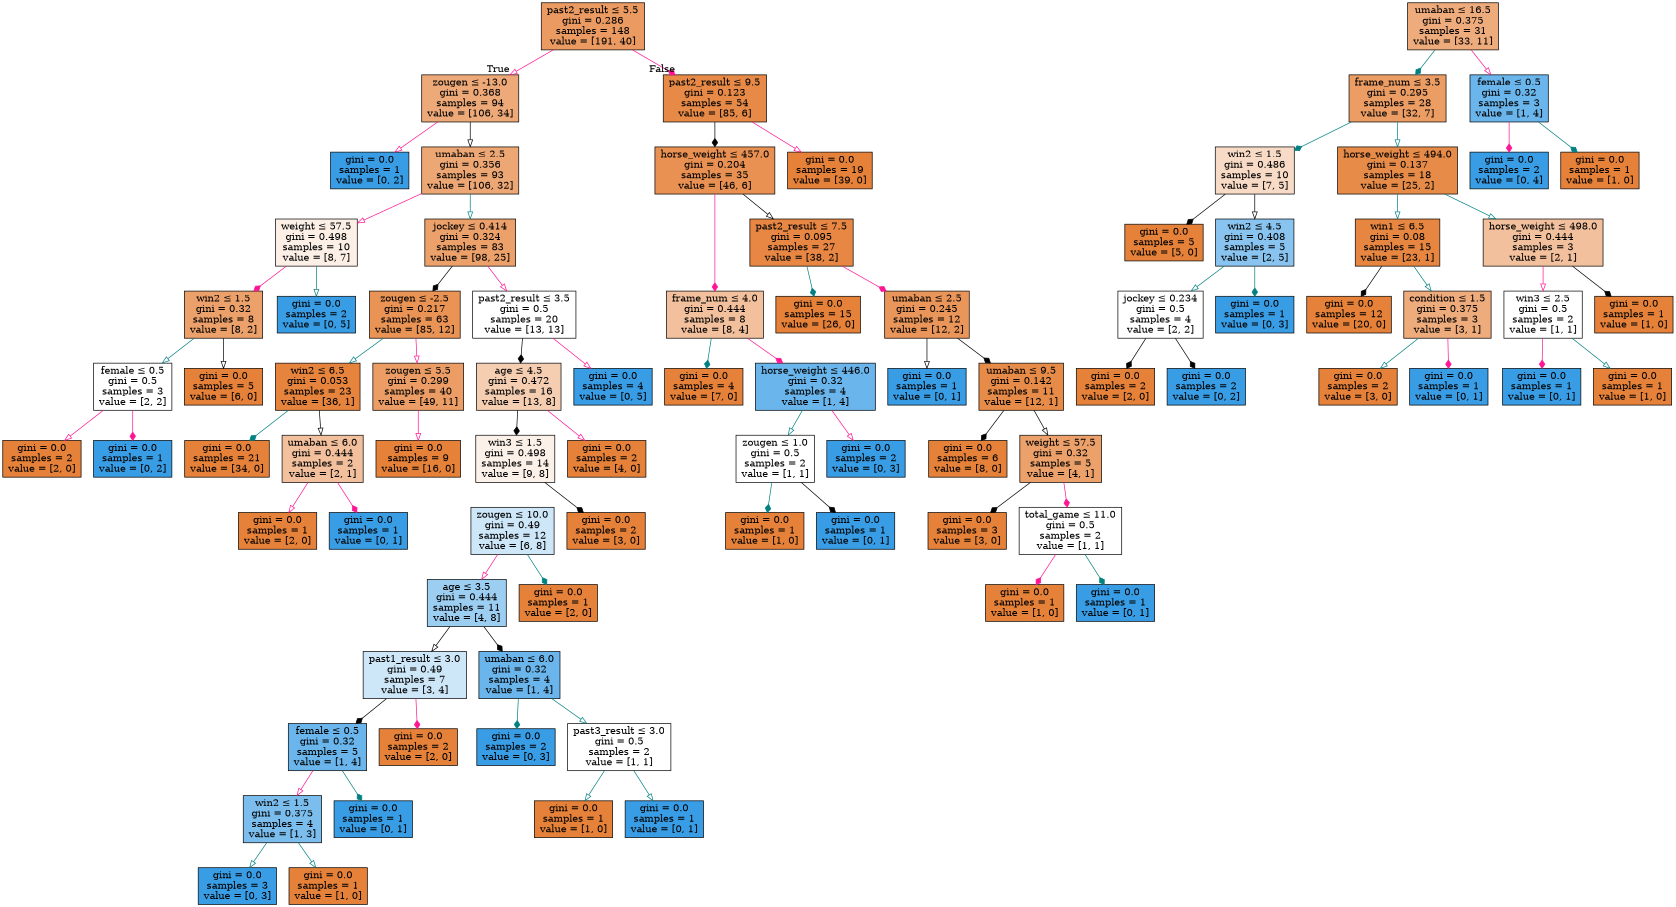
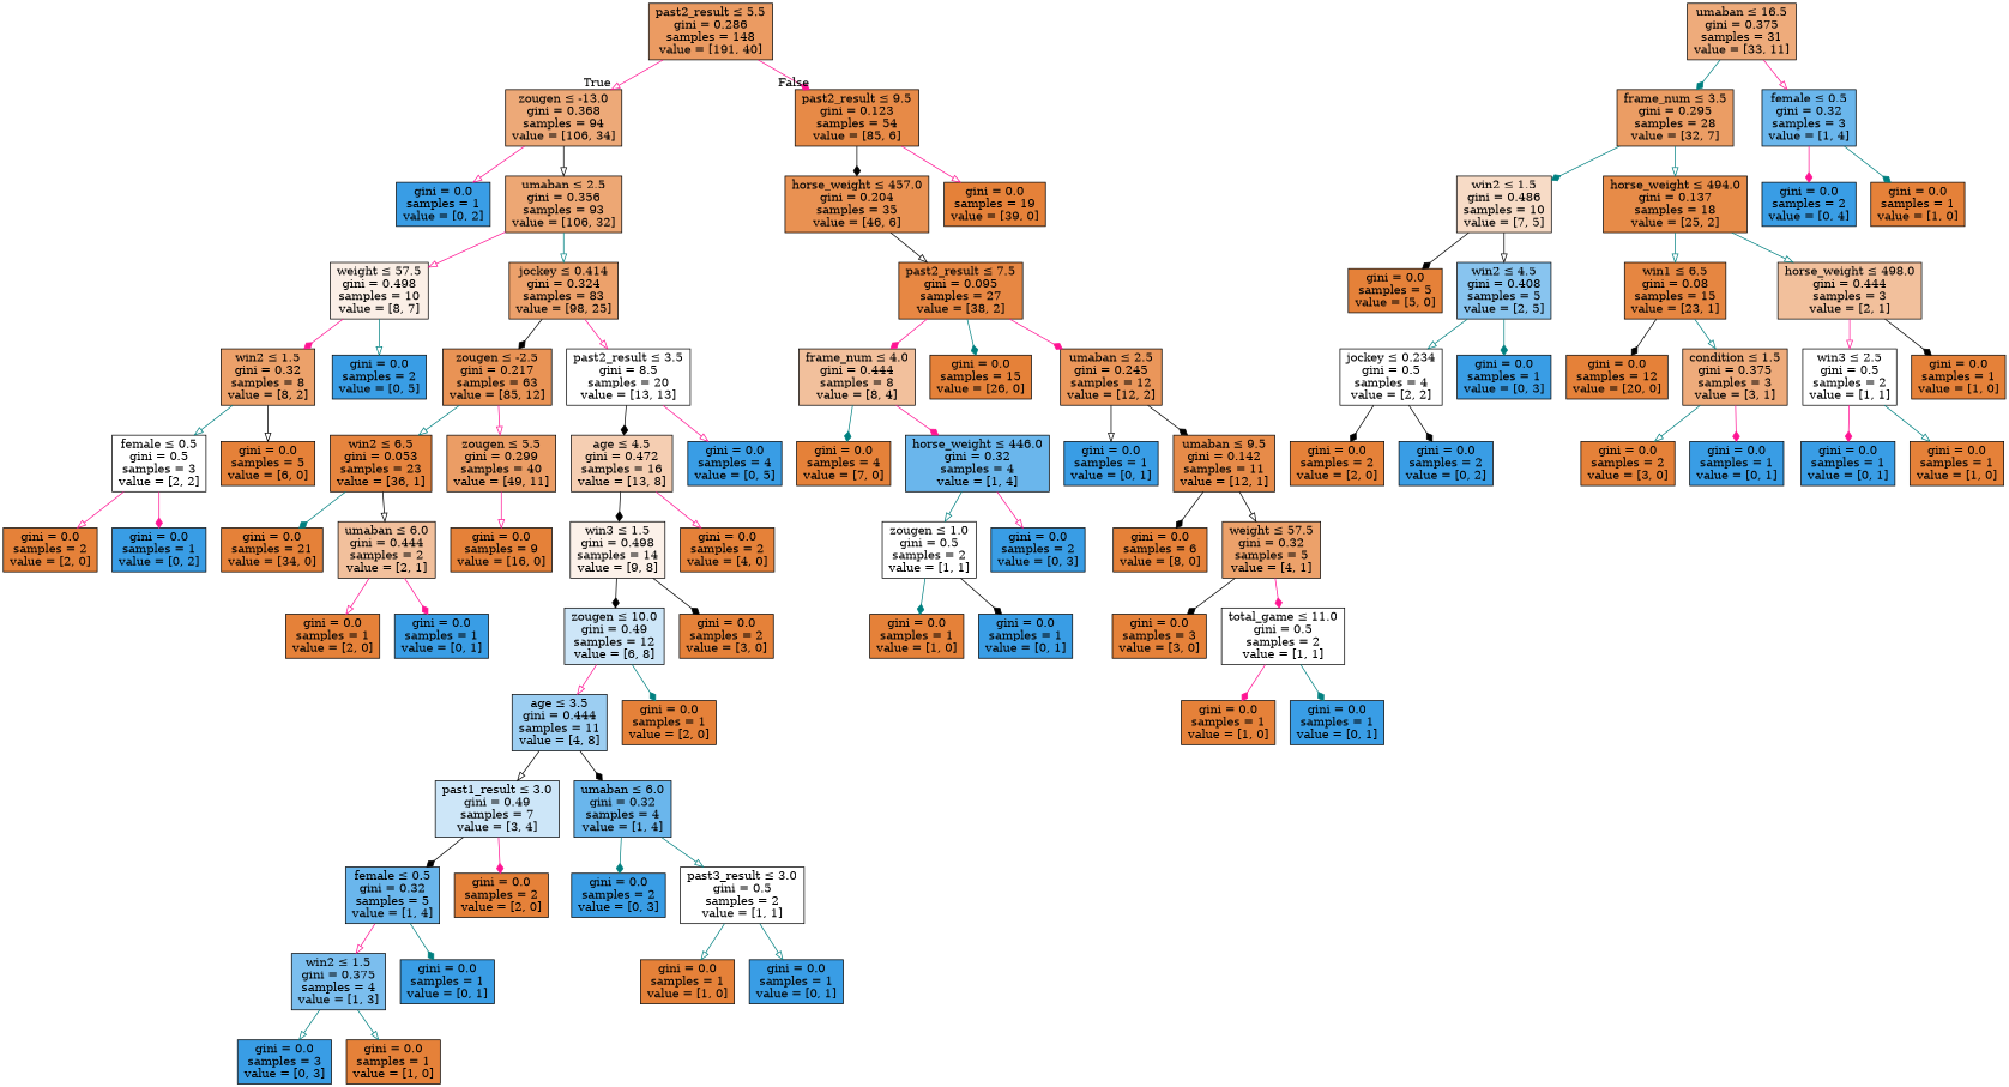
  digraph {
    node [color=black fillcolor="#e58139ff" shape=box style=filled]
    edge [arrowhead=diamond color=deeppink]
    n1 [fillcolor="#e58139ca" label=<past2_result &le; 5.5<br/>gini = 0.286<br/>samples = 148<br/>value = [191, 40]>]
    n2 [fillcolor="#e58139ad" label=<zougen &le; -13.0<br/>gini = 0.368<br/>samples = 94<br/>value = [106, 34]>]
    n3 [fillcolor="#e58139ed" label=<past2_result &le; 9.5<br/>gini = 0.123<br/>samples = 54<br/>value = [85, 6]>]
    n4 [fillcolor="#399de5ff" label=<gini = 0.0<br/>samples = 1<br/>value = [0, 2]>]
    n5 [fillcolor="#e58139b2" label=<umaban &le; 2.5<br/>gini = 0.356<br/>samples = 93<br/>value = [106, 32]>]
    n6 [fillcolor="#e58139de" label=<horse_weight &le; 457.0<br/>gini = 0.204<br/>samples = 35<br/>value = [46, 6]>]
    n7 [label=<gini = 0.0<br/>samples = 19<br/>value = [39, 0]>]
    n8 [fillcolor="#e5813920" label=<weight &le; 57.5<br/>gini = 0.498<br/>samples = 10<br/>value = [8, 7]>]
    n9 [fillcolor="#e58139be" label=<jockey &le; 0.414<br/>gini = 0.324<br/>samples = 83<br/>value = [98, 25]>]
    n10 [fillcolor="#e58139bf" label=<win2 &le; 1.5<br/>gini = 0.32<br/>samples = 8<br/>value = [8, 2]>]
    n11 [fillcolor="#399de5ff" label=<gini = 0.0<br/>samples = 2<br/>value = [0, 5]>]
    n12 [fillcolor="#e58139db" label=<zougen &le; -2.5<br/>gini = 0.217<br/>samples = 63<br/>value = [85, 12]>]
-   n13 [fillcolor="#e5813900" label=<past2_result &le; 3.5<br/>gini = 0.5<br/>samples = 20<br/>value = [13, 13]>]
+   n13 [fillcolor="#e5813900" label=<past2_result &le; 3.5<br/>gini = 8.5<br/>samples = 20<br/>value = [13, 13]>]
    n14 [fillcolor="#e5813900" label=<female &le; 0.5<br/>gini = 0.5<br/>samples = 3<br/>value = [2, 2]>]
    n15 [label=<gini = 0.0<br/>samples = 5<br/>value = [6, 0]>]
    n16 [label=<gini = 0.0<br/>samples = 2<br/>value = [2, 0]>]
    n17 [fillcolor="#399de5ff" label=<gini = 0.0<br/>samples = 1<br/>value = [0, 2]>]
    n18 [fillcolor="#e58139f8" label=<win2 &le; 6.5<br/>gini = 0.053<br/>samples = 23<br/>value = [36, 1]>]
    n19 [fillcolor="#e58139c6" label=<zougen &le; 5.5<br/>gini = 0.299<br/>samples = 40<br/>value = [49, 11]>]
    n20 [fillcolor="#e5813962" label=<age &le; 4.5<br/>gini = 0.472<br/>samples = 16<br/>value = [13, 8]>]
    n21 [fillcolor="#399de5ff" label=<gini = 0.0<br/>samples = 4<br/>value = [0, 5]>]
    n22 [label=<gini = 0.0<br/>samples = 21<br/>value = [34, 0]>]
    n23 [fillcolor="#e581397f" label=<umaban &le; 6.0<br/>gini = 0.444<br/>samples = 2<br/>value = [2, 1]>]
    n24 [label=<gini = 0.0<br/>samples = 9<br/>value = [16, 0]>]
    n25 [label=<gini = 0.0<br/>samples = 1<br/>value = [2, 0]>]
    n26 [fillcolor="#399de5ff" label=<gini = 0.0<br/>samples = 1<br/>value = [0, 1]>]
    n27 [fillcolor="#e58139aa" label=<umaban &le; 16.5<br/>gini = 0.375<br/>samples = 31<br/>value = [33, 11]>]
    n28 [fillcolor="#e58139c7" label=<frame_num &le; 3.5<br/>gini = 0.295<br/>samples = 28<br/>value = [32, 7]>]
    n29 [fillcolor="#399de5bf" label=<female &le; 0.5<br/>gini = 0.32<br/>samples = 3<br/>value = [1, 4]>]
    n30 [fillcolor="#e5813949" label=<win2 &le; 1.5<br/>gini = 0.486<br/>samples = 10<br/>value = [7, 5]>]
    n31 [fillcolor="#e58139eb" label=<horse_weight &le; 494.0<br/>gini = 0.137<br/>samples = 18<br/>value = [25, 2]>]
    n32 [fillcolor="#399de5ff" label=<gini = 0.0<br/>samples = 2<br/>value = [0, 4]>]
    n33 [label=<gini = 0.0<br/>samples = 1<br/>value = [1, 0]>]
    n34 [label=<gini = 0.0<br/>samples = 5<br/>value = [5, 0]>]
    n35 [fillcolor="#399de599" label=<win2 &le; 4.5<br/>gini = 0.408<br/>samples = 5<br/>value = [2, 5]>]
    n36 [fillcolor="#e58139f4" label=<win1 &le; 6.5<br/>gini = 0.08<br/>samples = 15<br/>value = [23, 1]>]
    n37 [fillcolor="#e581397f" label=<horse_weight &le; 498.0<br/>gini = 0.444<br/>samples = 3<br/>value = [2, 1]>]
    n38 [fillcolor="#e5813900" label=<jockey &le; 0.234<br/>gini = 0.5<br/>samples = 4<br/>value = [2, 2]>]
    n39 [fillcolor="#399de5ff" label=<gini = 0.0<br/>samples = 1<br/>value = [0, 3]>]
    n40 [label=<gini = 0.0<br/>samples = 2<br/>value = [2, 0]>]
    n41 [fillcolor="#399de5ff" label=<gini = 0.0<br/>samples = 2<br/>value = [0, 2]>]
    n42 [label=<gini = 0.0<br/>samples = 12<br/>value = [20, 0]>]
    n43 [fillcolor="#e58139aa" label=<condition &le; 1.5<br/>gini = 0.375<br/>samples = 3<br/>value = [3, 1]>]
    n44 [fillcolor="#e5813900" label=<win3 &le; 2.5<br/>gini = 0.5<br/>samples = 2<br/>value = [1, 1]>]
    n45 [label=<gini = 0.0<br/>samples = 1<br/>value = [1, 0]>]
    n46 [label=<gini = 0.0<br/>samples = 2<br/>value = [3, 0]>]
    n47 [fillcolor="#399de5ff" label=<gini = 0.0<br/>samples = 1<br/>value = [0, 1]>]
    n48 [fillcolor="#399de5ff" label=<gini = 0.0<br/>samples = 1<br/>value = [0, 1]>]
    n49 [label=<gini = 0.0<br/>samples = 1<br/>value = [1, 0]>]
    n50 [fillcolor="#e581391c" label=<win3 &le; 1.5<br/>gini = 0.498<br/>samples = 14<br/>value = [9, 8]>]
    n51 [label=<gini = 0.0<br/>samples = 2<br/>value = [4, 0]>]
    n52 [fillcolor="#399de540" label=<zougen &le; 10.0<br/>gini = 0.49<br/>samples = 12<br/>value = [6, 8]>]
    n53 [label=<gini = 0.0<br/>samples = 2<br/>value = [3, 0]>]
    n54 [fillcolor="#399de57f" label=<age &le; 3.5<br/>gini = 0.444<br/>samples = 11<br/>value = [4, 8]>]
    n55 [label=<gini = 0.0<br/>samples = 1<br/>value = [2, 0]>]
    n56 [fillcolor="#399de540" label=<past1_result &le; 3.0<br/>gini = 0.49<br/>samples = 7<br/>value = [3, 4]>]
    n57 [fillcolor="#399de5bf" label=<umaban &le; 6.0<br/>gini = 0.32<br/>samples = 4<br/>value = [1, 4]>]
    n58 [fillcolor="#399de5bf" label=<female &le; 0.5<br/>gini = 0.32<br/>samples = 5<br/>value = [1, 4]>]
    n59 [label=<gini = 0.0<br/>samples = 2<br/>value = [2, 0]>]
    n60 [fillcolor="#399de5ff" label=<gini = 0.0<br/>samples = 2<br/>value = [0, 3]>]
    n61 [fillcolor="#e5813900" label=<past3_result &le; 3.0<br/>gini = 0.5<br/>samples = 2<br/>value = [1, 1]>]
    n62 [fillcolor="#399de5aa" label=<win2 &le; 1.5<br/>gini = 0.375<br/>samples = 4<br/>value = [1, 3]>]
    n63 [fillcolor="#399de5ff" label=<gini = 0.0<br/>samples = 1<br/>value = [0, 1]>]
    n64 [fillcolor="#399de5ff" label=<gini = 0.0<br/>samples = 3<br/>value = [0, 3]>]
    n65 [label=<gini = 0.0<br/>samples = 1<br/>value = [1, 0]>]
    n66 [label=<gini = 0.0<br/>samples = 1<br/>value = [1, 0]>]
    n67 [fillcolor="#399de5ff" label=<gini = 0.0<br/>samples = 1<br/>value = [0, 1]>]
    n68 [fillcolor="#e581397f" label=<frame_num &le; 4.0<br/>gini = 0.444<br/>samples = 8<br/>value = [8, 4]>]
    n69 [fillcolor="#e58139f2" label=<past2_result &le; 7.5<br/>gini = 0.095<br/>samples = 27<br/>value = [38, 2]>]
    n70 [label=<gini = 0.0<br/>samples = 4<br/>value = [7, 0]>]
    n71 [fillcolor="#399de5bf" label=<horse_weight &le; 446.0<br/>gini = 0.32<br/>samples = 4<br/>value = [1, 4]>]
    n72 [label=<gini = 0.0<br/>samples = 15<br/>value = [26, 0]>]
    n73 [fillcolor="#e58139d4" label=<umaban &le; 2.5<br/>gini = 0.245<br/>samples = 12<br/>value = [12, 2]>]
    n74 [fillcolor="#e5813900" label=<zougen &le; 1.0<br/>gini = 0.5<br/>samples = 2<br/>value = [1, 1]>]
    n75 [fillcolor="#399de5ff" label=<gini = 0.0<br/>samples = 2<br/>value = [0, 3]>]
    n76 [label=<gini = 0.0<br/>samples = 1<br/>value = [1, 0]>]
    n77 [fillcolor="#399de5ff" label=<gini = 0.0<br/>samples = 1<br/>value = [0, 1]>]
    n78 [fillcolor="#399de5ff" label=<gini = 0.0<br/>samples = 1<br/>value = [0, 1]>]
    n79 [fillcolor="#e58139ea" label=<umaban &le; 9.5<br/>gini = 0.142<br/>samples = 11<br/>value = [12, 1]>]
    n80 [label=<gini = 0.0<br/>samples = 6<br/>value = [8, 0]>]
    n81 [fillcolor="#e58139bf" label=<weight &le; 57.5<br/>gini = 0.32<br/>samples = 5<br/>value = [4, 1]>]
    n82 [label=<gini = 0.0<br/>samples = 3<br/>value = [3, 0]>]
    n83 [fillcolor="#e5813900" label=<total_game &le; 11.0<br/>gini = 0.5<br/>samples = 2<br/>value = [1, 1]>]
    n84 [label=<gini = 0.0<br/>samples = 1<br/>value = [1, 0]>]
    n85 [fillcolor="#399de5ff" label=<gini = 0.0<br/>samples = 1<br/>value = [0, 1]>]
    n1 -> n2 [arrowhead=onormal headlabel=True labelangle=45 labeldistance=2.5]
    n1 -> n3 [headlabel=False labelangle=-45 labeldistance=2.5]
    n2 -> n4 [arrowhead=onormal]
    n2 -> n5 [arrowhead=onormal color=black]
    n3 -> n6 [color=black]
    n3 -> n7 [arrowhead=onormal]
    n5 -> n8 [arrowhead=onormal]
    n5 -> n9 [arrowhead=onormal color=teal]
-   n6 -> n68
+   n69 -> n68
    n6 -> n69 [arrowhead=onormal color=black]
    n8 -> n10
    n8 -> n11 [arrowhead=onormal color=teal]
    n9 -> n12 [color=black]
    n9 -> n13 [arrowhead=onormal]
    n10 -> n14 [arrowhead=onormal color=teal]
    n10 -> n15 [arrowhead=onormal color=black]
    n12 -> n18 [arrowhead=onormal color=teal]
    n12 -> n19 [arrowhead=onormal]
    n13 -> n20 [color=black]
    n13 -> n21 [arrowhead=onormal]
    n14 -> n16 [arrowhead=onormal]
    n14 -> n17
    n18 -> n22 [color=teal]
    n18 -> n23 [arrowhead=onormal color=black]
    n19 -> n24 [arrowhead=onormal]
    n20 -> n50 [color=black]
    n20 -> n51 [arrowhead=onormal]
    n23 -> n25 [arrowhead=onormal]
    n23 -> n26
    n27 -> n28 [color=teal]
    n27 -> n29 [arrowhead=onormal]
    n28 -> n30 [color=teal]
    n28 -> n31 [arrowhead=onormal color=teal]
    n29 -> n32
    n29 -> n33 [color=teal]
    n30 -> n34 [color=black]
    n30 -> n35 [arrowhead=onormal color=black]
    n31 -> n36 [arrowhead=onormal color=teal]
    n31 -> n37 [arrowhead=onormal color=teal]
    n35 -> n38 [arrowhead=onormal color=teal]
    n35 -> n39 [color=teal]
    n36 -> n42 [color=black]
    n36 -> n43 [arrowhead=onormal color=teal]
    n37 -> n44 [arrowhead=onormal]
    n37 -> n45 [color=black]
    n38 -> n40 [color=black]
    n38 -> n41 [color=black]
    n43 -> n46 [arrowhead=onormal color=teal]
    n43 -> n47
    n44 -> n48
    n44 -> n49 [arrowhead=onormal color=teal]
+   n50 -> n52 [color=black]
    n50 -> n53 [color=black]
    n52 -> n54 [arrowhead=onormal]
    n52 -> n55 [color=teal]
    n54 -> n56 [arrowhead=onormal color=black]
    n54 -> n57 [color=black]
    n56 -> n58 [color=black]
    n56 -> n59
    n57 -> n60 [color=teal]
    n57 -> n61 [arrowhead=onormal color=teal]
    n58 -> n62 [arrowhead=onormal]
    n58 -> n63 [color=teal]
    n61 -> n66 [arrowhead=onormal color=teal]
    n61 -> n67 [arrowhead=onormal color=teal]
    n62 -> n64 [arrowhead=onormal color=teal]
    n62 -> n65 [arrowhead=onormal color=teal]
    n68 -> n70 [color=teal]
    n68 -> n71
    n69 -> n72 [color=teal]
    n69 -> n73
    n71 -> n74 [arrowhead=onormal color=teal]
    n71 -> n75 [arrowhead=onormal]
    n73 -> n78 [arrowhead=onormal color=black]
    n73 -> n79 [color=black]
    n74 -> n76 [color=teal]
    n74 -> n77 [color=black]
    n79 -> n80 [color=black]
    n79 -> n81 [arrowhead=onormal color=black]
    n81 -> n82 [color=black]
    n81 -> n83
    n83 -> n84
    n83 -> n85 [color=teal]
  }
